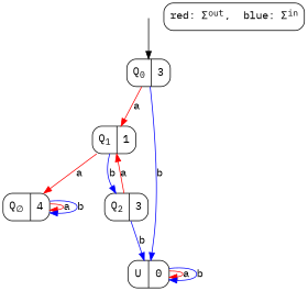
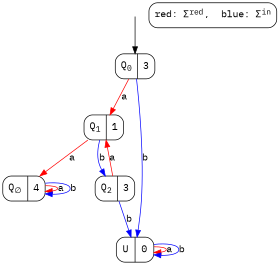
  digraph {
    fontname="IBM Plex Mono"
    node [shape=record style=rounded fontname="IBM Plex Mono"]
    edge [fontname="IBM Plex Mono" color=red]
    initialNode [shape=point style=invis weight=100]
    n2 [label=<Q<SUB>0</SUB>|3>]
    n3 [label=<Q<SUB>1</SUB>|1>]
    n4 [label=<U|0>]
    n5 [label=<Q<SUB>&empty;</SUB>|4>]
    n6 [label=<Q<SUB>2</SUB>|3>]
-   n7 [label=<red: &Sigma;<SUP>out</SUP>,  blue: &Sigma;<SUP>in</SUP>> shape=box]
+   n7 [label=<red: &Sigma;<SUP>red</SUP>,  blue: &Sigma;<SUP>in</SUP>> shape=box]
    initialNode -> n2 [color=""]
    n2 -> n3 [label=a]
    n2 -> n4 [color=blue label=b]
    n3 -> n5 [label=a]
    n3 -> n6 [color=blue label=b]
    n4 -> n4 [label=a]
    n4 -> n4 [color=blue label=b]
    n5 -> n5 [label=a]
    n5 -> n5 [color=blue label=b]
    n6 -> n3 [label=a]
    n6 -> n4 [color=blue label=b]
  }
